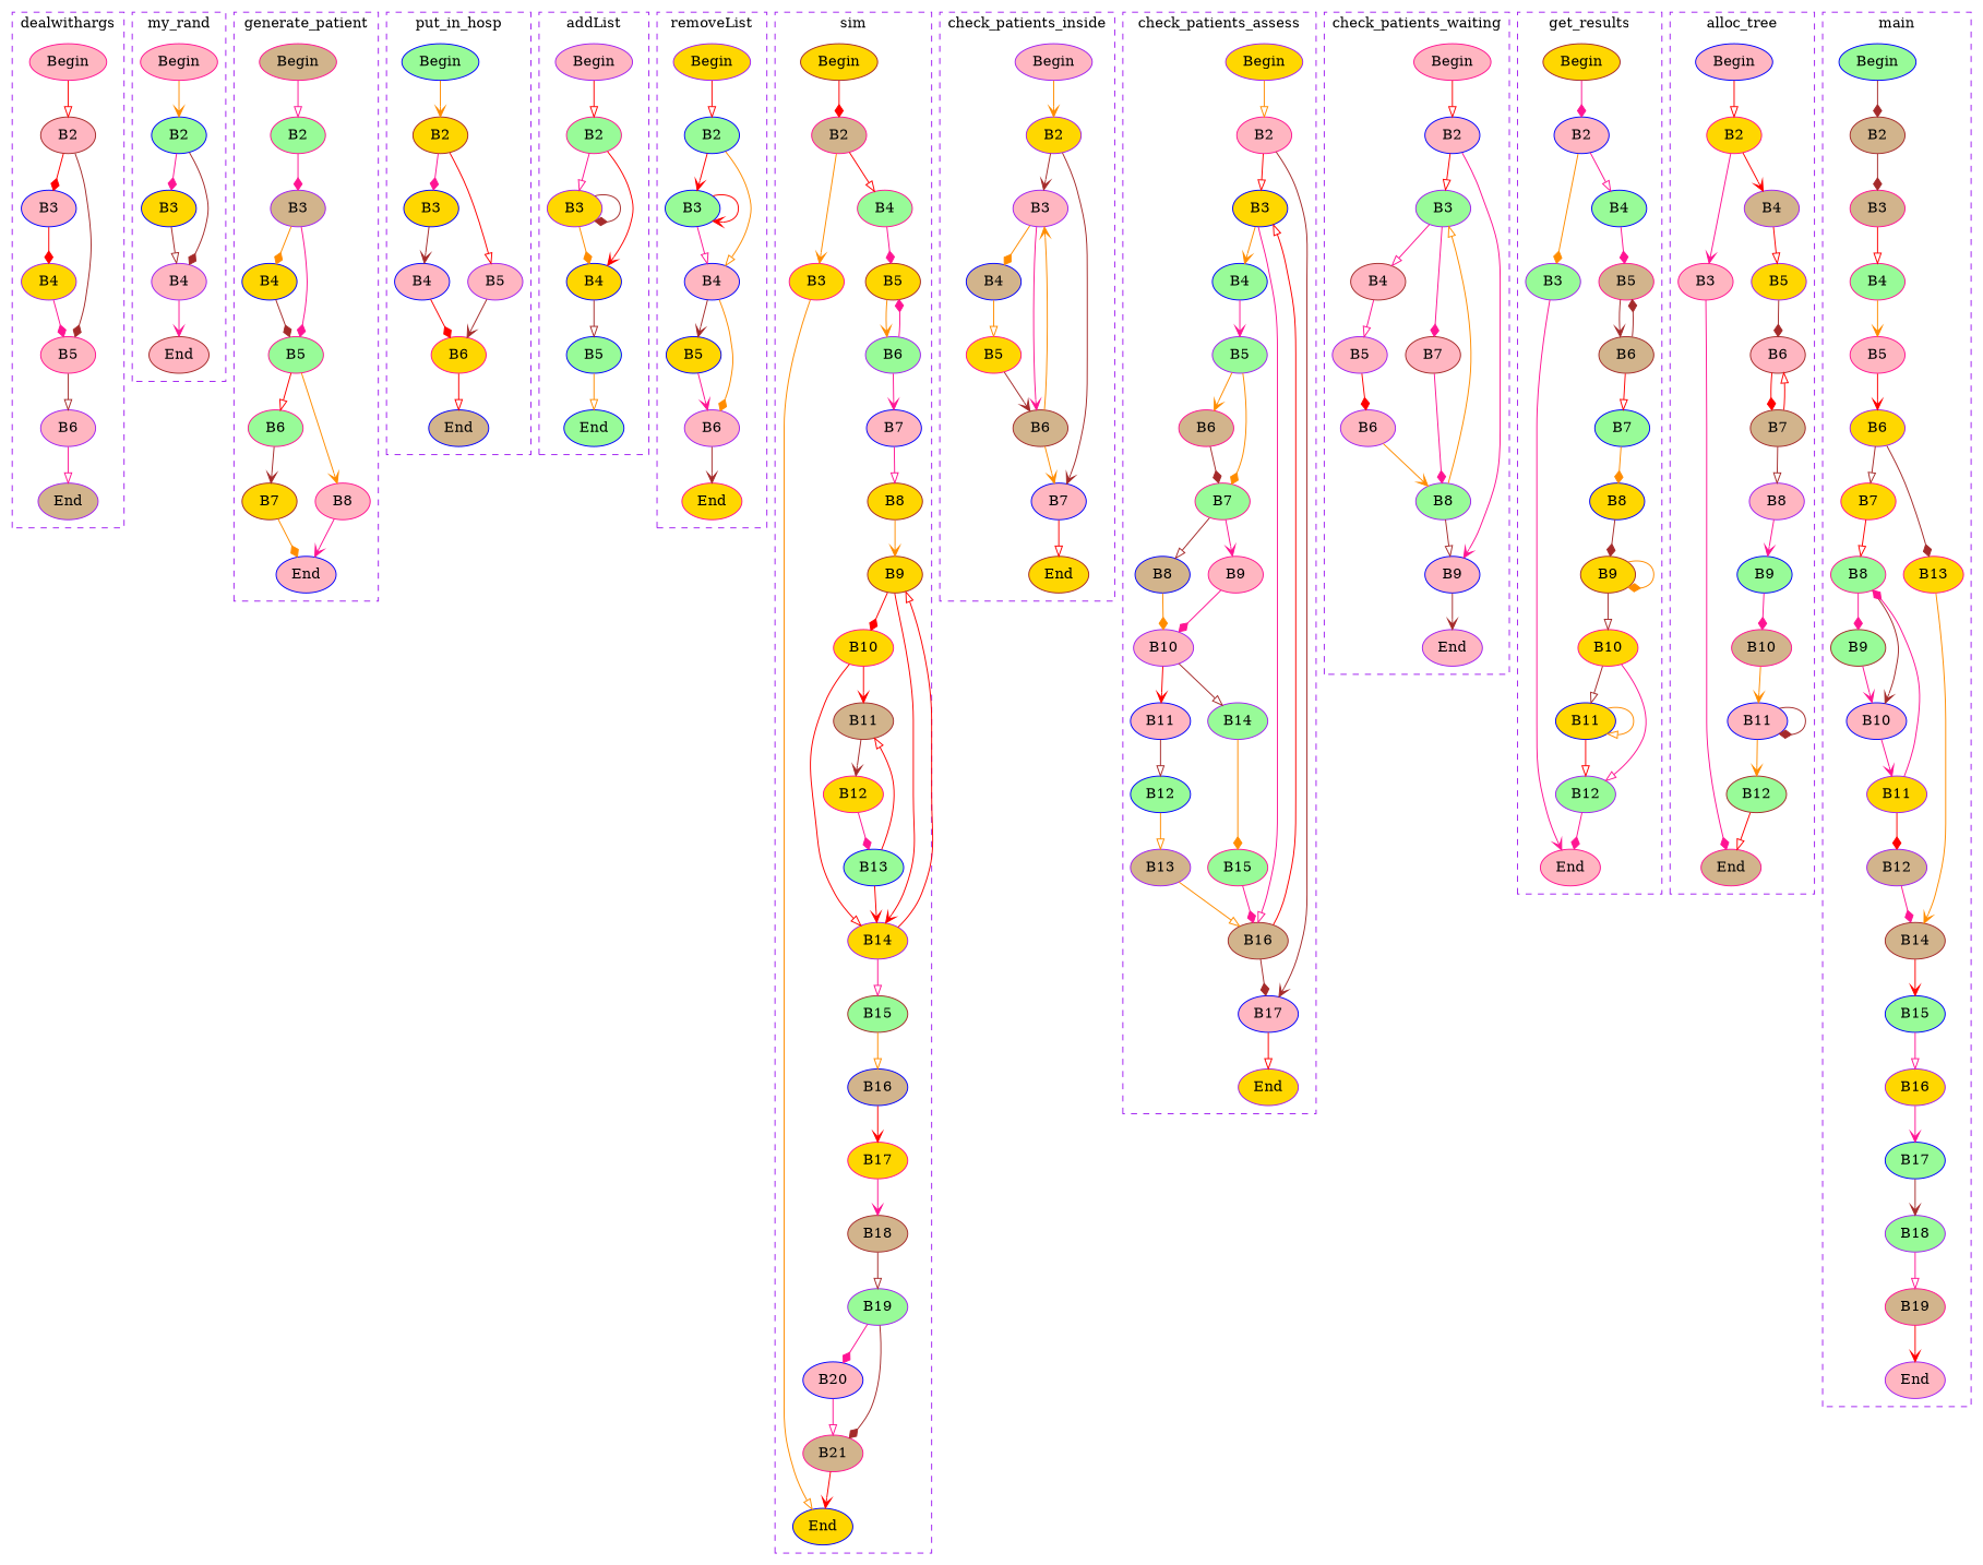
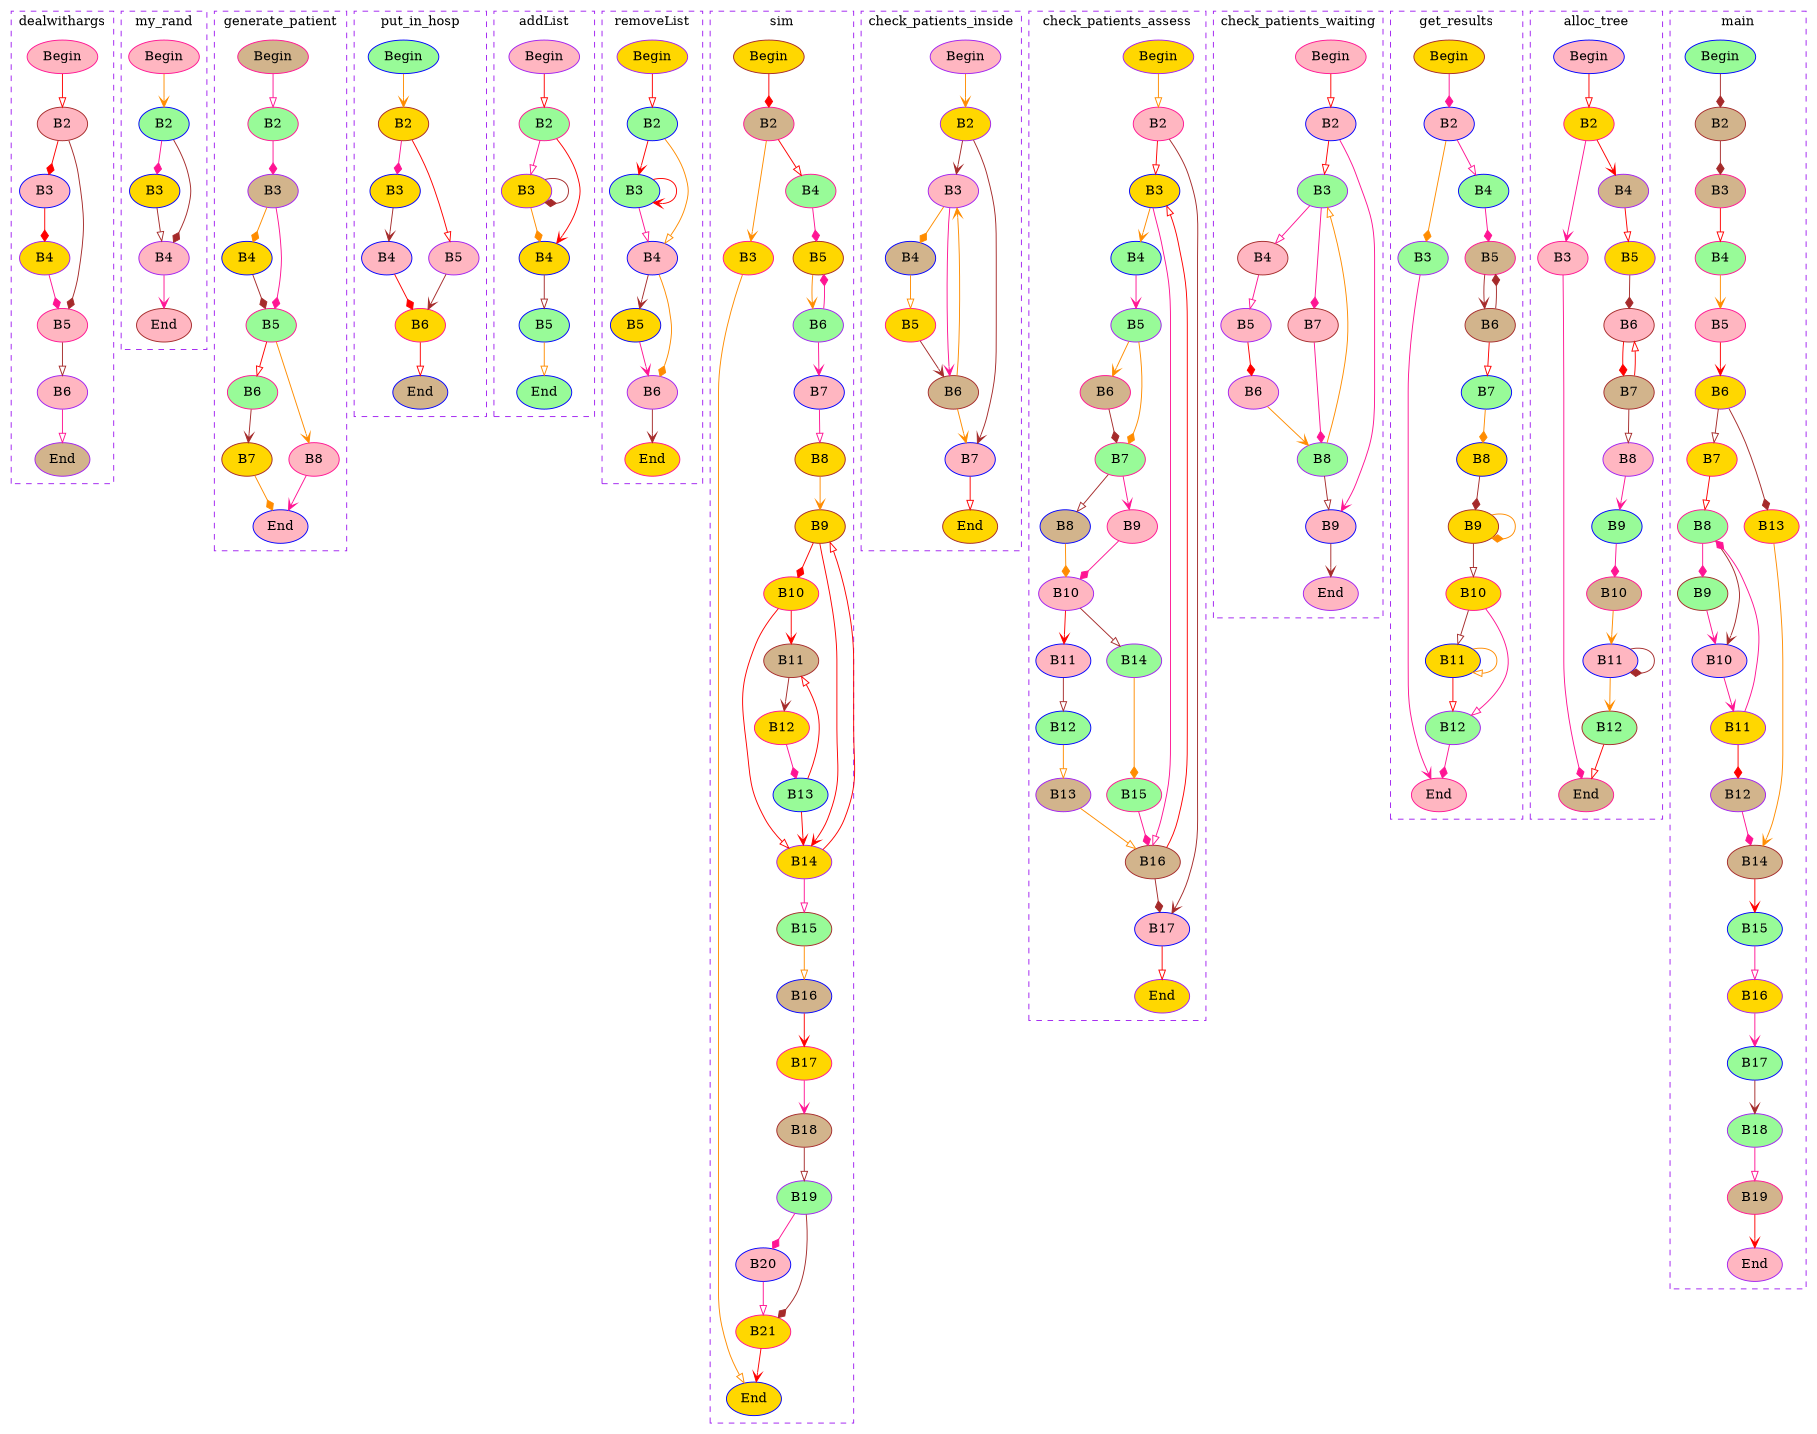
  digraph {
    node [style=filled fillcolor=lightpink color=blue]
    edge [color=deeppink arrowhead=onormal]
    n1 [label=Begin color=deeppink]
    n2 [label=B2 color=brown]
    n3 [label=B3]
    n4 [label=B5 color=deeppink]
    n5 [label=End fillcolor=tan color=purple]
    n6 [label=B4 fillcolor=gold color=purple]
    n7 [label=B6 color=purple]
    n8 [label=Begin color=deeppink]
    n9 [label=B2 fillcolor=palegreen]
    n10 [label=B3 fillcolor=gold]
    n11 [label=B4 color=purple]
    n12 [label=End color=brown]
    n13 [label=Begin fillcolor=tan color=deeppink]
    n14 [label=B2 fillcolor=palegreen color=deeppink]
    n15 [label=B3 fillcolor=tan color=purple]
    n16 [label=End]
    n17 [label=B4 fillcolor=gold]
    n18 [label=B5 fillcolor=palegreen color=deeppink]
    n19 [label=B6 fillcolor=palegreen color=deeppink]
    n20 [label=B8 color=deeppink]
    n21 [label=B7 fillcolor=gold color=brown]
    n22 [label=Begin fillcolor=palegreen]
    n23 [label=B2 fillcolor=gold color=brown]
    n24 [label=B3 fillcolor=gold]
    n25 [label=B5 color=purple]
    n26 [label=End fillcolor=tan]
    n27 [label=B4]
    n28 [label=B6 fillcolor=gold color=deeppink]
    n29 [label=Begin color=purple]
    n30 [label=B2 fillcolor=palegreen color=deeppink]
    n31 [label=B3 fillcolor=gold color=purple]
    n32 [label=B4 fillcolor=gold]
    n33 [label=End fillcolor=palegreen]
    n34 [label=B5 fillcolor=palegreen]
    n35 [label=Begin fillcolor=gold color=purple]
    n36 [label=B2 fillcolor=palegreen]
    n37 [label=B3 fillcolor=palegreen]
    n38 [label=B4]
    n39 [label=End fillcolor=gold color=deeppink]
    n40 [label=B5 fillcolor=gold]
    n41 [label=B6 color=purple]
    n42 [label=Begin fillcolor=gold color=brown]
    n43 [label=B2 fillcolor=tan color=deeppink]
    n44 [label=B3 fillcolor=gold color=deeppink]
    n45 [label=B4 fillcolor=palegreen color=deeppink]
    n46 [label=End fillcolor=gold]
    n47 [label=B5 fillcolor=gold color=brown]
    n48 [label=B6 fillcolor=palegreen color=purple]
    n49 [label=B7]
    n50 [label=B8 fillcolor=gold color=brown]
    n51 [label=B9 fillcolor=gold color=brown]
    n52 [label=B10 fillcolor=gold color=deeppink]
    n53 [label=B14 fillcolor=gold color=purple]
    n54 [label=B11 fillcolor=tan color=brown]
    n55 [label=B15 fillcolor=palegreen color=brown]
    n56 [label=B12 fillcolor=gold color=deeppink]
    n57 [label=B13 fillcolor=palegreen]
    n58 [label=B16 fillcolor=tan]
    n59 [label=B17 fillcolor=gold color=deeppink]
    n60 [label=B18 fillcolor=tan color=brown]
    n61 [label=B19 fillcolor=palegreen color=purple]
    n62 [label=B20]
-   n63 [label=B21 fillcolor=tan color=deeppink]
+   n63 [label=B21 fillcolor=gold color=deeppink]
    n64 [label=Begin color=purple]
    n65 [label=B2 fillcolor=gold color=purple]
    n66 [label=B3 color=purple]
    n67 [label=B7]
    n68 [label=End fillcolor=gold color=brown]
    n69 [label=B4 fillcolor=tan]
    n70 [label=B6 fillcolor=tan color=brown]
    n71 [label=B5 fillcolor=gold color=deeppink]
    n72 [label=Begin fillcolor=gold color=purple]
    n73 [label=B2 color=deeppink]
    n74 [label=B3 fillcolor=gold]
    n75 [label=B17]
    n76 [label=End fillcolor=gold color=purple]
    n77 [label=B4 fillcolor=palegreen]
    n78 [label=B16 fillcolor=tan color=brown]
    n79 [label=B5 fillcolor=palegreen color=purple]
    n80 [label=B6 fillcolor=tan color=deeppink]
    n81 [label=B7 fillcolor=palegreen color=deeppink]
    n82 [label=B8 fillcolor=tan]
    n83 [label=B9 color=deeppink]
    n84 [label=B10 color=purple]
    n85 [label=B11]
    n86 [label=B14 fillcolor=palegreen color=purple]
    n87 [label=B12 fillcolor=palegreen]
    n88 [label=B15 fillcolor=palegreen color=deeppink]
    n89 [label=B13 fillcolor=tan color=purple]
    n90 [label=Begin color=deeppink]
    n91 [label=B2]
    n92 [label=B3 fillcolor=palegreen color=purple]
    n93 [label=B9]
    n94 [label=End color=purple]
    n95 [label=B4 color=brown]
    n96 [label=B7 color=brown]
    n97 [label=B5 color=purple]
    n98 [label=B8 fillcolor=palegreen color=purple]
    n99 [label=B6 color=purple]
    n100 [label=Begin fillcolor=gold color=brown]
    n101 [label=B2]
    n102 [label=B3 fillcolor=palegreen color=purple]
    n103 [label=B4 fillcolor=palegreen]
    n104 [label=End color=deeppink]
    n105 [label=B5 fillcolor=tan color=deeppink]
    n106 [label=B6 fillcolor=tan color=brown]
    n107 [label=B7 fillcolor=palegreen]
    n108 [label=B8 fillcolor=gold]
    n109 [label=B9 fillcolor=gold color=brown]
    n110 [label=B10 fillcolor=gold color=deeppink]
    n111 [label=B11 fillcolor=gold]
    n112 [label=B12 fillcolor=palegreen color=purple]
    n113 [label=Begin]
    n114 [label=B2 fillcolor=gold color=deeppink]
    n115 [label=B3 color=deeppink]
    n116 [label=B4 fillcolor=tan color=purple]
    n117 [label=End fillcolor=tan color=deeppink]
    n118 [label=B5 fillcolor=gold color=purple]
    n119 [label=B6 color=brown]
    n120 [label=B7 fillcolor=tan color=brown]
    n121 [label=B8 color=purple]
    n122 [label=B9 fillcolor=palegreen]
    n123 [label=B10 fillcolor=tan color=deeppink]
    n124 [label=B11]
    n125 [label=B12 fillcolor=palegreen color=brown]
    n126 [label=Begin fillcolor=palegreen]
    n127 [label=B2 fillcolor=tan color=brown]
    n128 [label=B3 fillcolor=tan color=deeppink]
    n129 [label=End color=purple]
    n130 [label=B4 fillcolor=palegreen color=deeppink]
    n131 [label=B5 color=deeppink]
    n132 [label=B6 fillcolor=gold color=purple]
    n133 [label=B7 fillcolor=gold color=deeppink]
    n134 [label=B13 fillcolor=gold color=deeppink]
    n135 [label=B8 fillcolor=palegreen color=deeppink]
    n136 [label=B14 fillcolor=tan color=brown]
    n137 [label=B9 fillcolor=palegreen color=brown]
    n138 [label=B10]
    n139 [label=B11 fillcolor=gold color=purple]
    n140 [label=B12 fillcolor=tan color=purple]
    n141 [label=B15 fillcolor=palegreen]
    n142 [label=B16 fillcolor=gold color=purple]
    n143 [label=B17 fillcolor=palegreen]
    n144 [label=B18 fillcolor=palegreen color=purple]
    n145 [label=B19 fillcolor=tan color=deeppink]
    subgraph cluster_1 {
      color=purple
      label=dealwithargs
      style=dashed
      n1
      n2
      n3
      n4
      n5
      n6
      n7
    }
    subgraph cluster_2 {
      color=purple
      label=my_rand
      style=dashed
      n8
      n9
      n10
      n11
      n12
    }
    subgraph cluster_3 {
      color=purple
      label=generate_patient
      style=dashed
      n13
      n14
      n15
      n16
      n17
      n18
      n19
      n20
      n21
    }
    subgraph cluster_4 {
      color=purple
      label=put_in_hosp
      style=dashed
      n22
      n23
      n24
      n25
      n26
      n27
      n28
    }
    subgraph cluster_5 {
      color=purple
      label=addList
      style=dashed
      n29
      n30
      n31
      n32
      n33
      n34
    }
    subgraph cluster_6 {
      color=purple
      label=removeList
      style=dashed
      n35
      n36
      n37
      n38
      n39
      n40
      n41
    }
    subgraph cluster_7 {
      color=purple
      label=sim
      style=dashed
      n42
      n43
      n44
      n45
      n46
      n47
      n48
      n49
      n50
      n51
      n52
      n53
      n54
      n55
      n56
      n57
      n58
      n59
      n60
      n61
      n62
      n63
    }
    subgraph cluster_8 {
      color=purple
      label=check_patients_inside
      style=dashed
      n64
      n65
      n66
      n67
      n68
      n69
      n70
      n71
    }
    subgraph cluster_9 {
      color=purple
      label=check_patients_assess
      style=dashed
      n72
      n73
      n74
      n75
      n76
      n77
      n78
      n79
      n80
      n81
      n82
      n83
      n84
      n85
      n86
      n87
      n88
      n89
    }
    subgraph cluster_10 {
      color=purple
      label=check_patients_waiting
      style=dashed
      n90
      n91
      n92
      n93
      n94
      n95
      n96
      n97
      n98
      n99
    }
    subgraph cluster_11 {
      color=purple
      label=get_results
      style=dashed
      n100
      n101
      n102
      n103
      n104
      n105
      n106
      n107
      n108
      n109
      n110
      n111
      n112
    }
    subgraph cluster_12 {
      color=purple
      label=alloc_tree
      style=dashed
      n113
      n114
      n115
      n116
      n117
      n118
      n119
      n120
      n121
      n122
      n123
      n124
      n125
    }
    subgraph cluster_13 {
      color=purple
      label=main
      style=dashed
      n126
      n127
      n128
      n129
      n130
      n131
      n132
      n133
      n134
      n135
      n136
      n137
      n138
      n139
      n140
      n141
      n142
      n143
      n144
      n145
    }
    n1 -> n2 [color=red]
    n2 -> n3 [color=red arrowhead=diamond]
    n2 -> n4 [color=brown arrowhead=diamond]
    n3 -> n6 [color=red arrowhead=diamond]
    n4 -> n7 [color=brown]
    n6 -> n4 [arrowhead=diamond]
    n7 -> n5
    n8 -> n9 [color=darkorange arrowhead=vee]
    n9 -> n10 [arrowhead=diamond]
    n9 -> n11 [color=brown arrowhead=diamond]
    n10 -> n11 [color=brown]
    n11 -> n12 [arrowhead=vee]
    n13 -> n14
    n14 -> n15 [arrowhead=diamond]
    n15 -> n17 [color=darkorange arrowhead=diamond]
    n15 -> n18 [arrowhead=diamond]
    n17 -> n18 [color=brown arrowhead=diamond]
    n18 -> n19 [color=red]
    n18 -> n20 [color=darkorange arrowhead=vee]
    n19 -> n21 [color=brown arrowhead=vee]
    n20 -> n16 [arrowhead=vee]
    n21 -> n16 [color=darkorange arrowhead=diamond]
    n22 -> n23 [color=darkorange arrowhead=vee]
    n23 -> n24 [arrowhead=diamond]
    n23 -> n25 [color=red]
    n24 -> n27 [color=brown arrowhead=vee]
    n25 -> n28 [color=brown arrowhead=vee]
    n27 -> n28 [color=red arrowhead=diamond]
    n28 -> n26 [color=red]
    n29 -> n30 [color=red]
    n30 -> n31
    n30 -> n32 [color=red arrowhead=vee]
    n31 -> n31 [color=brown arrowhead=diamond]
    n31 -> n32 [color=darkorange arrowhead=diamond]
    n32 -> n34 [color=brown]
    n34 -> n33 [color=darkorange]
    n35 -> n36 [color=red]
    n36 -> n37 [color=red arrowhead=vee]
    n36 -> n38 [color=darkorange]
    n37 -> n37 [color=red arrowhead=vee]
    n37 -> n38
    n38 -> n40 [color=brown arrowhead=vee]
    n38 -> n41 [color=darkorange arrowhead=diamond]
    n40 -> n41 [arrowhead=vee]
    n41 -> n39 [color=brown arrowhead=vee]
    n42 -> n43 [color=red arrowhead=diamond]
    n43 -> n44 [color=darkorange arrowhead=vee]
    n43 -> n45 [color=red]
    n44 -> n46 [color=darkorange]
    n45 -> n47 [arrowhead=diamond]
    n47 -> n48 [color=darkorange arrowhead=vee]
    n48 -> n47 [arrowhead=diamond]
    n48 -> n49 [arrowhead=vee]
    n49 -> n50
    n50 -> n51 [color=darkorange arrowhead=vee]
    n51 -> n52 [color=red arrowhead=diamond]
    n51 -> n53 [color=red arrowhead=vee]
    n52 -> n53 [color=red]
    n52 -> n54 [color=red arrowhead=vee]
    n53 -> n51 [color=red]
    n53 -> n55
    n54 -> n56 [color=brown arrowhead=vee]
    n55 -> n58 [color=darkorange]
    n56 -> n57 [arrowhead=diamond]
    n57 -> n53 [color=red arrowhead=vee]
    n57 -> n54 [color=red]
    n58 -> n59 [color=red arrowhead=vee]
    n59 -> n60 [arrowhead=vee]
    n60 -> n61 [color=brown]
    n61 -> n62 [arrowhead=diamond]
    n61 -> n63 [color=brown arrowhead=diamond]
    n62 -> n63
    n63 -> n46 [color=red arrowhead=vee]
    n64 -> n65 [color=darkorange arrowhead=vee]
    n65 -> n66 [color=brown arrowhead=vee]
    n65 -> n67 [color=brown arrowhead=vee]
    n66 -> n69 [color=darkorange arrowhead=diamond]
    n66 -> n70 [arrowhead=vee]
    n67 -> n68 [color=red]
    n69 -> n71 [color=darkorange]
    n70 -> n66 [color=darkorange arrowhead=vee]
    n70 -> n67 [color=darkorange arrowhead=vee]
    n71 -> n70 [color=brown arrowhead=vee]
    n72 -> n73 [color=darkorange]
    n73 -> n74 [color=red]
    n73 -> n75 [color=brown arrowhead=vee]
    n74 -> n77 [color=darkorange arrowhead=vee]
    n74 -> n78
    n75 -> n76 [color=red]
    n77 -> n79 [arrowhead=vee]
    n78 -> n74 [color=red]
    n78 -> n75 [color=brown arrowhead=diamond]
    n79 -> n80 [color=darkorange arrowhead=vee]
    n79 -> n81 [color=darkorange arrowhead=diamond]
    n80 -> n81 [color=brown arrowhead=diamond]
    n81 -> n82 [color=brown]
    n81 -> n83 [arrowhead=vee]
    n82 -> n84 [color=darkorange arrowhead=diamond]
    n83 -> n84 [arrowhead=diamond]
    n84 -> n85 [color=red arrowhead=vee]
    n84 -> n86 [color=brown]
    n85 -> n87 [color=brown]
    n86 -> n88 [color=darkorange arrowhead=diamond]
    n87 -> n89 [color=darkorange]
    n88 -> n78 [arrowhead=diamond]
    n89 -> n78 [color=darkorange]
    n90 -> n91 [color=red]
    n91 -> n92 [color=red]
    n91 -> n93 [arrowhead=vee]
    n92 -> n95
    n92 -> n96 [arrowhead=diamond]
    n93 -> n94 [color=brown arrowhead=vee]
    n95 -> n97
    n96 -> n98 [arrowhead=diamond]
    n97 -> n99 [color=red arrowhead=diamond]
    n98 -> n92 [color=darkorange]
    n98 -> n93 [color=brown]
    n99 -> n98 [color=darkorange arrowhead=vee]
    n100 -> n101 [arrowhead=diamond]
    n101 -> n102 [color=darkorange arrowhead=diamond]
    n101 -> n103
    n102 -> n104 [arrowhead=vee]
    n103 -> n105 [arrowhead=diamond]
    n105 -> n106 [color=brown arrowhead=vee]
    n106 -> n105 [color=brown arrowhead=diamond]
    n106 -> n107 [color=red]
    n107 -> n108 [color=darkorange arrowhead=diamond]
    n108 -> n109 [color=brown arrowhead=diamond]
    n109 -> n109 [color=darkorange arrowhead=diamond]
    n109 -> n110 [color=brown]
    n110 -> n111 [color=brown]
    n110 -> n112
    n111 -> n111 [color=darkorange]
    n111 -> n112 [color=red]
    n112 -> n104 [arrowhead=diamond]
    n113 -> n114 [color=red]
    n114 -> n115 [arrowhead=vee]
    n114 -> n116 [color=red arrowhead=vee]
    n115 -> n117 [arrowhead=diamond]
    n116 -> n118 [color=red]
    n118 -> n119 [color=brown arrowhead=diamond]
    n119 -> n120 [color=red arrowhead=diamond]
    n120 -> n119 [color=red]
    n120 -> n121 [color=brown]
    n121 -> n122 [arrowhead=vee]
    n122 -> n123 [arrowhead=diamond]
    n123 -> n124 [color=darkorange arrowhead=vee]
    n124 -> n124 [color=brown arrowhead=diamond]
    n124 -> n125 [color=darkorange arrowhead=vee]
    n125 -> n117 [color=red]
    n126 -> n127 [color=brown arrowhead=diamond]
    n127 -> n128 [color=brown arrowhead=diamond]
    n128 -> n130 [color=red]
    n130 -> n131 [color=darkorange arrowhead=vee]
    n131 -> n132 [color=red arrowhead=vee]
    n132 -> n133 [color=brown]
    n132 -> n134 [color=brown arrowhead=diamond]
    n133 -> n135 [color=red]
    n134 -> n136 [color=darkorange arrowhead=vee]
    n135 -> n137 [arrowhead=diamond]
    n135 -> n138 [color=brown arrowhead=vee]
    n136 -> n141 [color=red arrowhead=vee]
    n137 -> n138 [arrowhead=vee]
    n138 -> n139 [arrowhead=vee]
    n139 -> n135 [arrowhead=diamond]
    n139 -> n140 [color=red arrowhead=diamond]
    n140 -> n136 [arrowhead=diamond]
    n141 -> n142
    n142 -> n143 [arrowhead=vee]
    n143 -> n144 [color=brown arrowhead=vee]
    n144 -> n145
    n145 -> n129 [color=red arrowhead=vee]
  }
